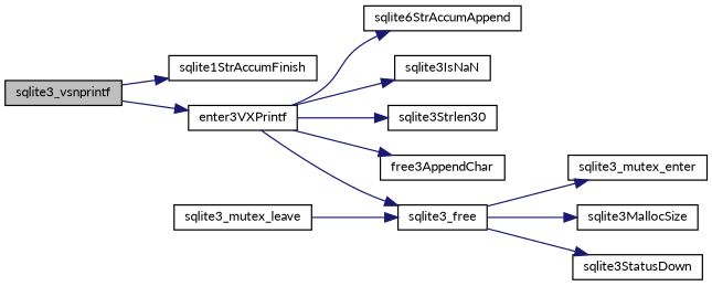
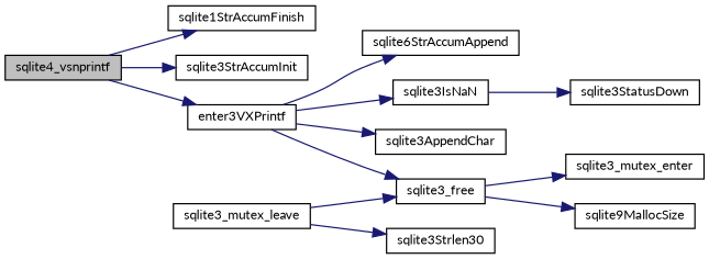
  digraph {
    fontname=Lato
    rankdir=LR
    node [color=black fillcolor=white fontname=Lato fontsize=10 shape=record style=filled]
    edge [color=midnightblue fontname=Lato fontsize=10 labelfontname=Helvetica labelfontsize=10 style=solid]
-   n1 [fillcolor=grey75 fontcolor=black height=0.2 label=sqlite3_vsnprintf width=0.4]
+   n1 [fillcolor=grey75 fontcolor=black height=0.2 label=sqlite4_vsnprintf width=0.4]
    n2 [height=0.2 label=sqlite1StrAccumFinish width=0.4]
+   n3 [height=0.2 label=sqlite3StrAccumInit width=0.4]
    n4 [height=0.2 label=enter3VXPrintf width=0.4]
    n5 [height=0.2 label=sqlite6StrAccumAppend width=0.4]
    n6 [height=0.2 label=sqlite3IsNaN width=0.4]
    n7 [height=0.2 label=sqlite3Strlen30 width=0.4]
-   n8 [height=0.2 label=free3AppendChar width=0.4]
+   n8 [height=0.2 label=sqlite3AppendChar width=0.4]
    n9 [height=0.2 label=sqlite3_free width=0.4]
    n10 [height=0.2 label=sqlite3_mutex_enter width=0.4]
-   n11 [height=0.2 label=sqlite3MallocSize width=0.4]
+   n11 [height=0.2 label=sqlite9MallocSize width=0.4]
    n12 [height=0.2 label=sqlite3StatusDown width=0.4]
    n13 [height=0.2 label=sqlite3_mutex_leave width=0.4]
    n1 -> n2
+   n1 -> n3
    n1 -> n4
    n4 -> n5
    n4 -> n6
-   n4 -> n7
+   n13 -> n7
    n4 -> n8
    n4 -> n9
    n9 -> n10
    n9 -> n11
-   n9 -> n12
+   n6 -> n12
    n13 -> n9
  }
